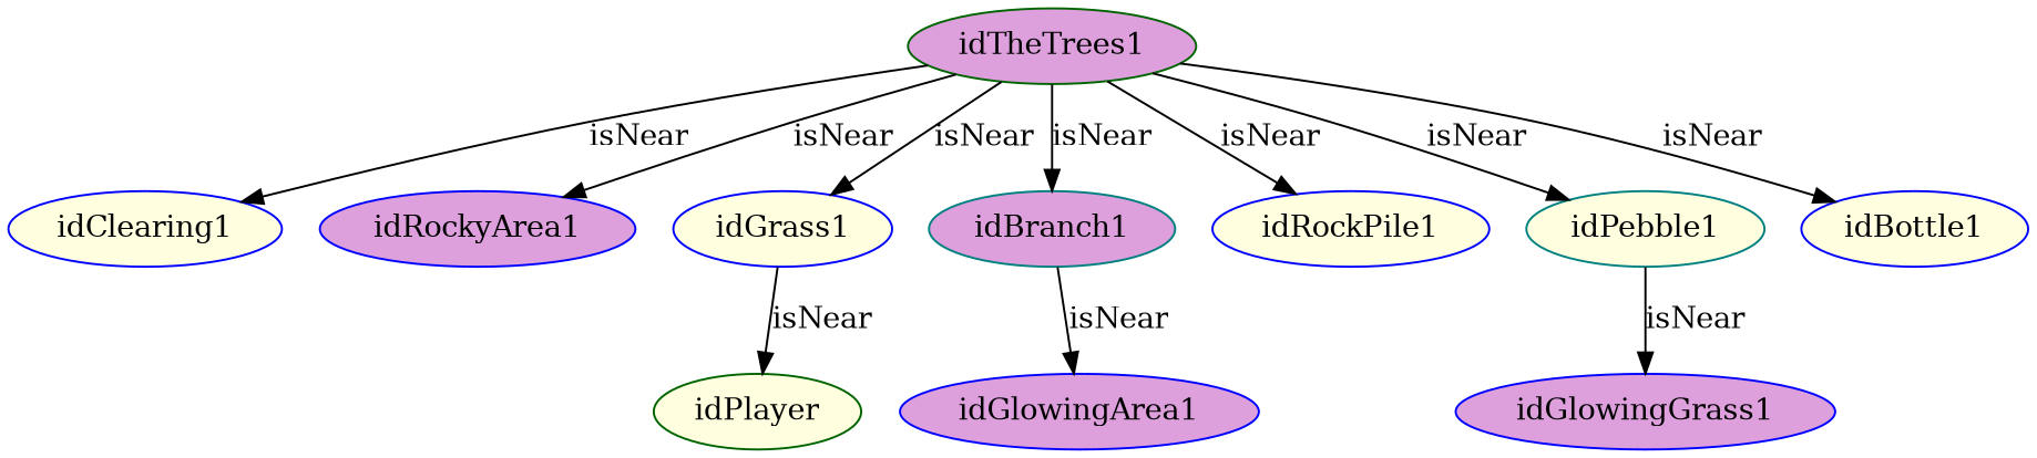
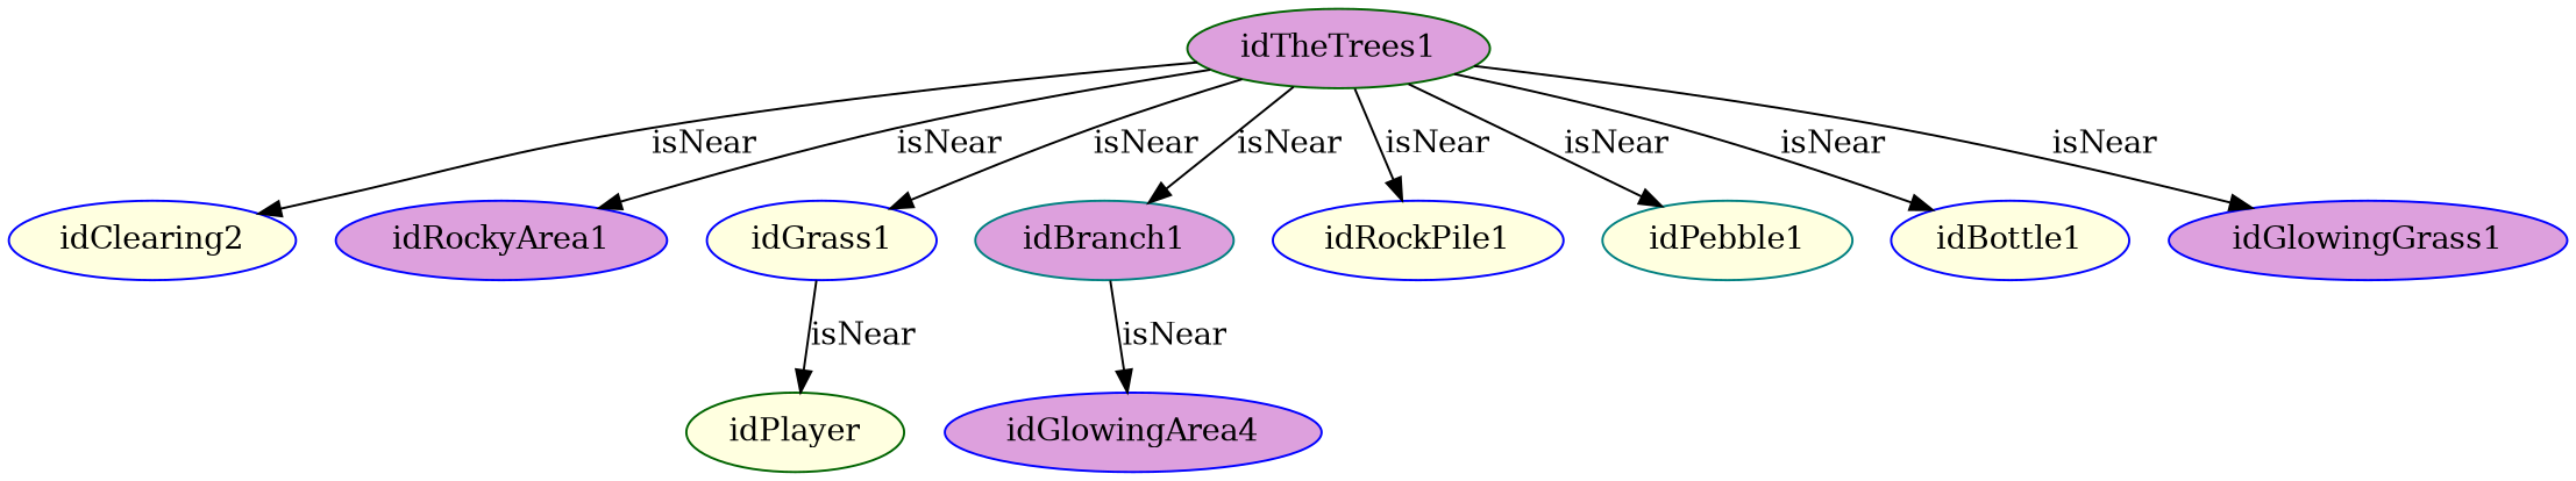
  strict digraph {
    node [color=blue fillcolor=lightyellow style=filled]
    idTheTrees1 [color=darkgreen fillcolor=plum]
-   idClearing1
+   idClearing1 [label=idClearing2]
    idRockyArea1 [fillcolor=plum]
    idGrass1
    idBranch1 [color=teal fillcolor=plum]
    idRockPile1
    idPebble1 [color=teal]
    idBottle1
    idGlowingGrass1 [fillcolor=plum]
-   idGlowingArea1 [fillcolor=plum]
+   idGlowingArea1 [fillcolor=plum label=idGlowingArea4]
    idPlayer [color=darkgreen]
    idTheTrees1 -> idClearing1 [label=isNear]
    idTheTrees1 -> idRockyArea1 [label=isNear]
    idTheTrees1 -> idGrass1 [label=isNear]
    idTheTrees1 -> idBranch1 [label=isNear]
    idTheTrees1 -> idRockPile1 [label=isNear]
    idTheTrees1 -> idPebble1 [label=isNear]
    idTheTrees1 -> idBottle1 [label=isNear]
-   idPebble1 -> idGlowingGrass1 [label=isNear]
+   idTheTrees1 -> idGlowingGrass1 [label=isNear]
    idGrass1 -> idPlayer [label=isNear]
    idBranch1 -> idGlowingArea1 [label=isNear]
  }
